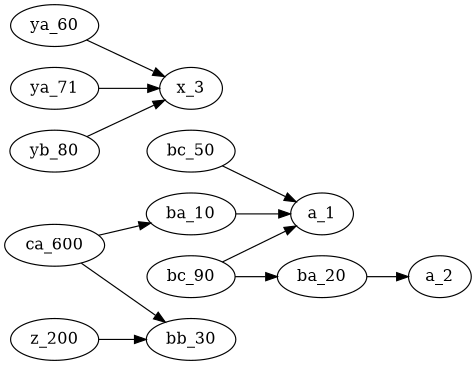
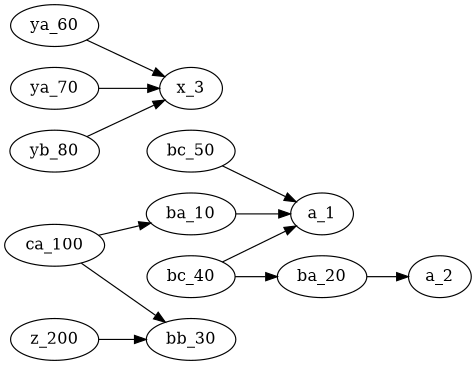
  digraph {
    rankdir=LR
    ba_10
    a_1
    ba_20
    a_2
-   bc_40 [label=bc_90]
+   bc_40
    bc_50
-   ca_100 [label=ca_600]
+   ca_100
    bb_30
    ya_60
    x_3
-   ya_70 [label=ya_71]
+   ya_70
    yb_80
    z_200
    ba_10 -> a_1
    ba_20 -> a_2
    bc_40 -> a_1
    bc_40 -> ba_20
    bc_50 -> a_1
    ca_100 -> ba_10
    ca_100 -> bb_30
    ya_60 -> x_3
    ya_70 -> x_3
    yb_80 -> x_3
    z_200 -> bb_30
  }
